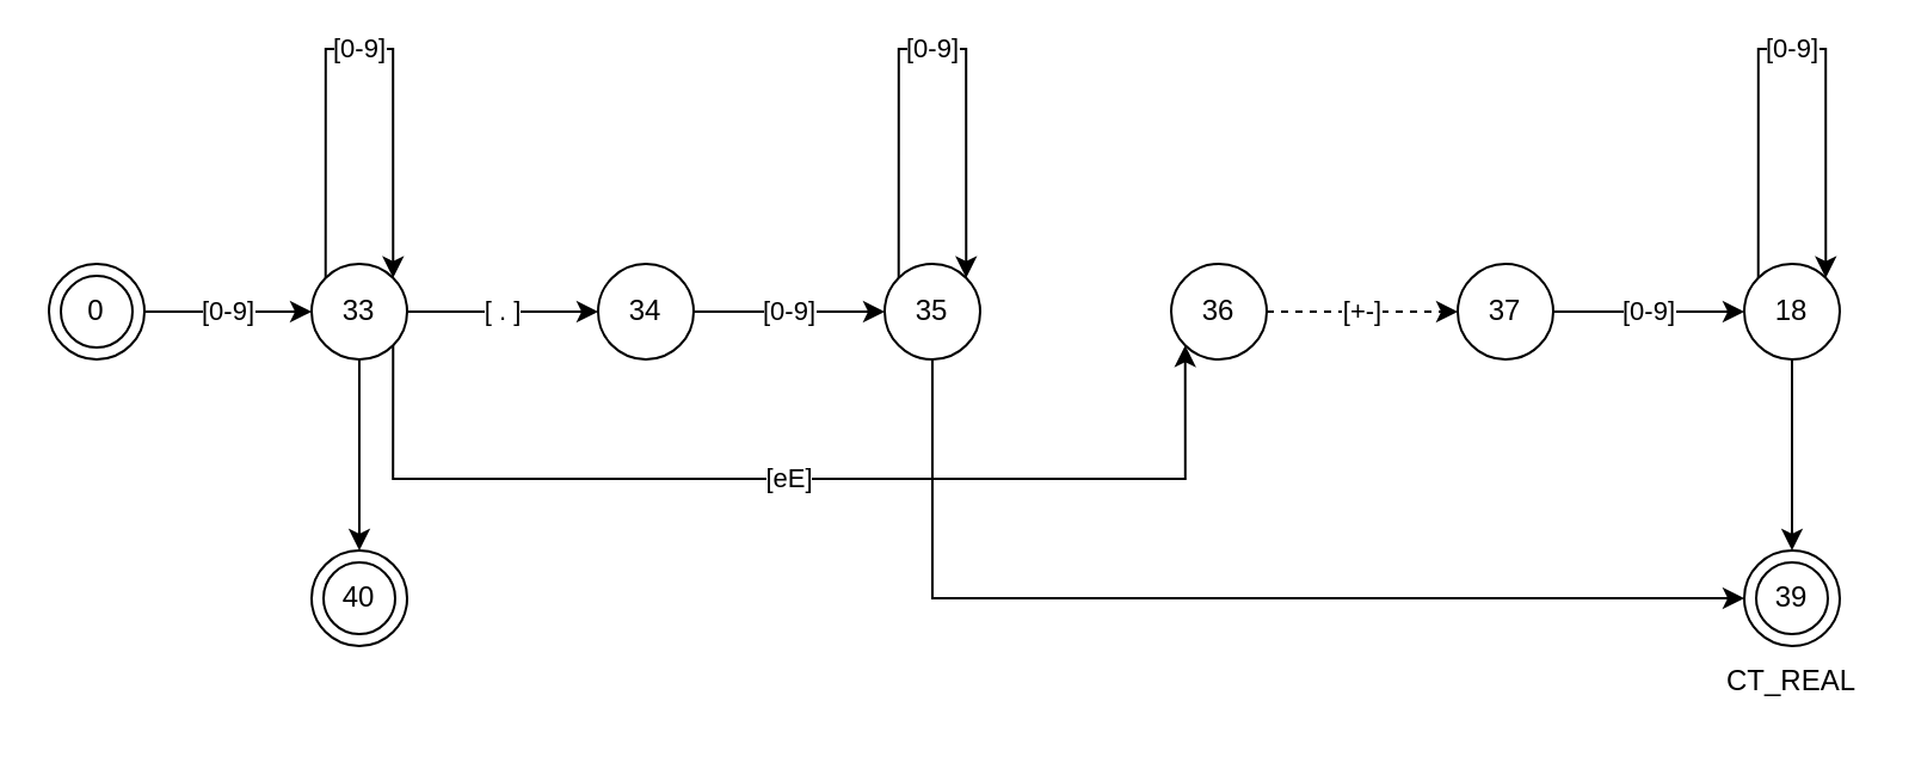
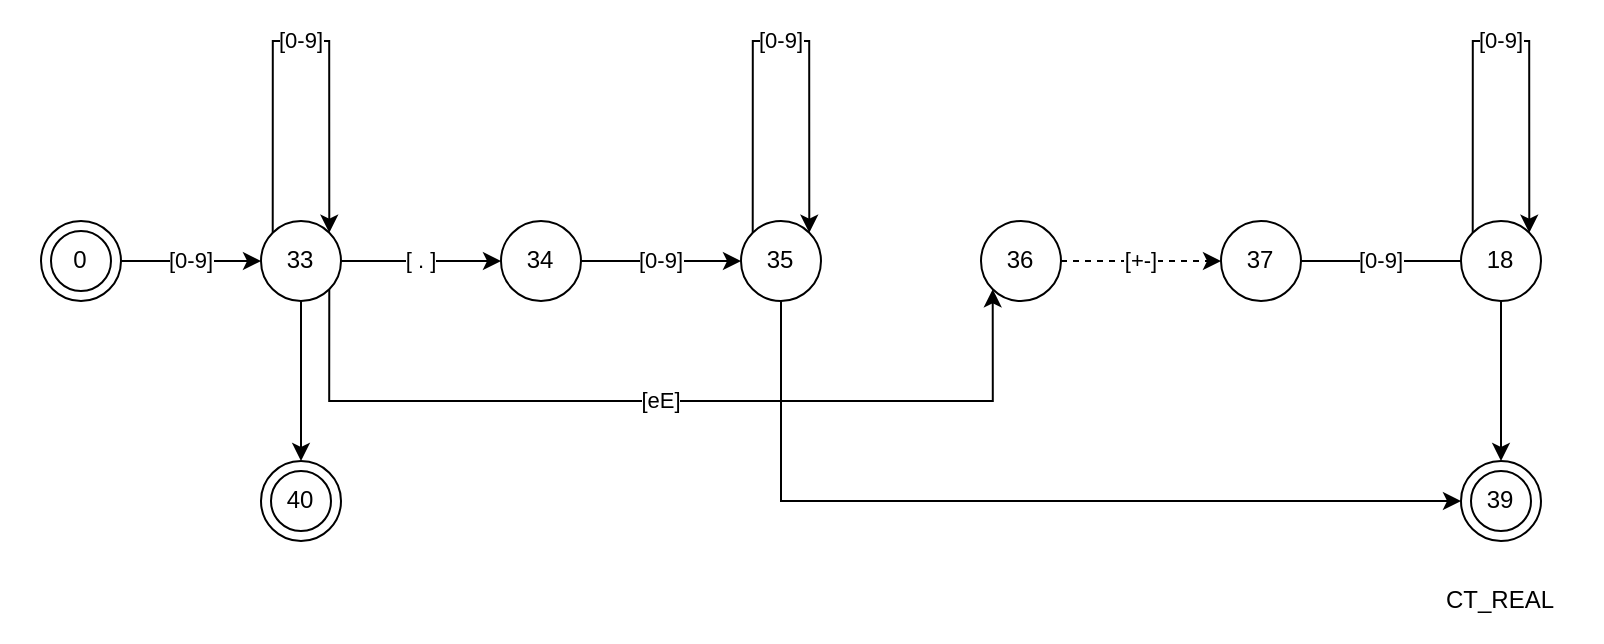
  <mxCell id="0" />
  <mxCell id="1" parent="0" />
  <mxCell id="2" value="[0-9]" style="edgeStyle=orthogonalEdgeStyle;rounded=0;orthogonalLoop=1;jettySize=auto;html=1;exitX=1;exitY=0.5;exitDx=0;exitDy=0;entryX=0;entryY=0.5;entryDx=0;entryDy=0;" parent="1" source="3" target="7" edge="1"><mxGeometry relative="1" as="geometry" /></mxCell>
  <mxCell id="3" value="0" style="ellipse;whiteSpace=wrap;html=1;aspect=fixed;" parent="1" vertex="1"><mxGeometry x="20" y="110" width="40" height="40" as="geometry" /></mxCell>
  <mxCell id="4" value="[ . ]" style="edgeStyle=orthogonalEdgeStyle;rounded=0;orthogonalLoop=1;jettySize=auto;html=1;" parent="1" source="7" target="9" edge="1"><mxGeometry relative="1" as="geometry" /></mxCell>
  <mxCell id="5" value="" style="edgeStyle=orthogonalEdgeStyle;rounded=0;orthogonalLoop=1;jettySize=auto;html=1;" parent="1" source="7" target="11" edge="1"><mxGeometry relative="1" as="geometry" /></mxCell>
  <mxCell id="6" value="[eE]" style="edgeStyle=orthogonalEdgeStyle;rounded=0;orthogonalLoop=1;jettySize=auto;html=1;exitX=1;exitY=1;exitDx=0;exitDy=0;entryX=0;entryY=1;entryDx=0;entryDy=0;" parent="1" source="7" target="15" edge="1"><mxGeometry relative="1" as="geometry"><mxPoint x="164" y="200" as="targetPoint" /><Array as="points"><mxPoint x="164" y="200" /><mxPoint x="496" y="200" /></Array></mxGeometry></mxCell>
  <mxCell id="7" value="33" style="ellipse;whiteSpace=wrap;html=1;aspect=fixed;" parent="1" vertex="1"><mxGeometry x="130" y="110" width="40" height="40" as="geometry" /></mxCell>
  <mxCell id="8" value="[0-9]" style="edgeStyle=orthogonalEdgeStyle;rounded=0;orthogonalLoop=1;jettySize=auto;html=1;" parent="1" source="9" target="13" edge="1"><mxGeometry relative="1" as="geometry" /></mxCell>
  <mxCell id="9" value="34" style="ellipse;whiteSpace=wrap;html=1;aspect=fixed;" parent="1" vertex="1"><mxGeometry x="250" y="110" width="40" height="40" as="geometry" /></mxCell>
  <mxCell id="10" value="[0-9]" style="edgeStyle=orthogonalEdgeStyle;rounded=0;orthogonalLoop=1;jettySize=auto;html=1;exitX=0;exitY=0;exitDx=0;exitDy=0;entryX=1;entryY=0;entryDx=0;entryDy=0;" parent="1" source="7" target="7" edge="1"><mxGeometry relative="1" as="geometry"><Array as="points"><mxPoint x="136" y="20" /><mxPoint x="164" y="20" /></Array></mxGeometry></mxCell>
  <mxCell id="11" value="3" style="ellipse;whiteSpace=wrap;html=1;aspect=fixed;" parent="1" vertex="1"><mxGeometry x="130" y="230" width="40" height="40" as="geometry" /></mxCell>
  <mxCell id="12" style="edgeStyle=orthogonalEdgeStyle;rounded=0;orthogonalLoop=1;jettySize=auto;html=1;exitX=0.5;exitY=1;exitDx=0;exitDy=0;entryX=0;entryY=0.5;entryDx=0;entryDy=0;" parent="1" source="13" target="21" edge="1"><mxGeometry relative="1" as="geometry"><mxPoint x="390" y="250" as="targetPoint" /></mxGeometry></mxCell>
  <mxCell id="13" value="35" style="ellipse;whiteSpace=wrap;html=1;aspect=fixed;" parent="1" vertex="1"><mxGeometry x="370" y="110" width="40" height="40" as="geometry" /></mxCell>
  <mxCell id="14" value="[+-]" style="edgeStyle=orthogonalEdgeStyle;rounded=0;orthogonalLoop=1;jettySize=auto;html=1;dashed=1;" parent="1" source="15" target="17" edge="1"><mxGeometry relative="1" as="geometry" /></mxCell>
  <mxCell id="15" value="36" style="ellipse;whiteSpace=wrap;html=1;aspect=fixed;" parent="1" vertex="1"><mxGeometry x="490" y="110" width="40" height="40" as="geometry" /></mxCell>
- <mxCell id="16" value="[0-9]" style="edgeStyle=orthogonalEdgeStyle;rounded=0;orthogonalLoop=1;jettySize=auto;html=1;" parent="1" source="17" target="19" edge="1"><mxGeometry relative="1" as="geometry" /></mxCell>
+ <mxCell id="16" value="[0-9]" style="edgeStyle=orthogonalEdgeStyle;rounded=0;orthogonalLoop=1;jettySize=auto;html=1;endArrow=none;" parent="1" source="17" target="19" edge="1"><mxGeometry relative="1" as="geometry" /></mxCell>
  <mxCell id="17" value="37" style="ellipse;whiteSpace=wrap;html=1;aspect=fixed;" parent="1" vertex="1"><mxGeometry x="610" y="110" width="40" height="40" as="geometry" /></mxCell>
  <mxCell id="18" value="" style="edgeStyle=orthogonalEdgeStyle;rounded=0;orthogonalLoop=1;jettySize=auto;html=1;" parent="1" source="19" target="21" edge="1"><mxGeometry relative="1" as="geometry" /></mxCell>
  <mxCell id="19" value="18" style="ellipse;whiteSpace=wrap;html=1;aspect=fixed;" parent="1" vertex="1"><mxGeometry x="730" y="110" width="40" height="40" as="geometry" /></mxCell>
  <mxCell id="20" value="[0-9]" style="edgeStyle=orthogonalEdgeStyle;rounded=0;orthogonalLoop=1;jettySize=auto;html=1;exitX=0;exitY=0;exitDx=0;exitDy=0;entryX=1;entryY=0;entryDx=0;entryDy=0;" parent="1" source="19" target="19" edge="1"><mxGeometry relative="1" as="geometry"><Array as="points"><mxPoint x="736" y="20" /><mxPoint x="764" y="20" /></Array></mxGeometry></mxCell>
  <mxCell id="21" value="8" style="ellipse;whiteSpace=wrap;html=1;aspect=fixed;" parent="1" vertex="1"><mxGeometry x="730" y="230" width="40" height="40" as="geometry" /></mxCell>
- <mxCell id="22" value="CT_REAL" style="text;html=1;strokeColor=none;fillColor=none;align=center;verticalAlign=middle;whiteSpace=wrap;rounded=0;" parent="1" vertex="1"><mxGeometry x="720" y="270" width="60" height="30" as="geometry" /></mxCell>
+ <mxCell id="22" value="CT_REAL" style="text;html=1;strokeColor=none;fillColor=none;align=center;verticalAlign=middle;whiteSpace=wrap;rounded=0;" parent="1" vertex="1"><mxGeometry x="720" y="285" width="60" height="30" as="geometry" /></mxCell>
  <mxCell id="23" value="[0-9]" style="edgeStyle=orthogonalEdgeStyle;rounded=0;orthogonalLoop=1;jettySize=auto;html=1;exitX=0;exitY=0;exitDx=0;exitDy=0;entryX=1;entryY=0;entryDx=0;entryDy=0;" parent="1" source="13" target="13" edge="1"><mxGeometry relative="1" as="geometry"><Array as="points"><mxPoint x="376" y="20" /><mxPoint x="404" y="20" /></Array></mxGeometry></mxCell>
  <mxCell id="24" value="40" style="ellipse;whiteSpace=wrap;html=1;aspect=fixed;" parent="1" vertex="1"><mxGeometry x="135" y="235" width="30" height="30" as="geometry" /></mxCell>
  <mxCell id="25" value="39" style="ellipse;whiteSpace=wrap;html=1;aspect=fixed;" parent="1" vertex="1"><mxGeometry x="735" y="235" width="30" height="30" as="geometry" /></mxCell>
  <mxCell id="26" value="0" style="ellipse;whiteSpace=wrap;html=1;aspect=fixed;" parent="1" vertex="1"><mxGeometry x="25" y="115" width="30" height="30" as="geometry" /></mxCell>
